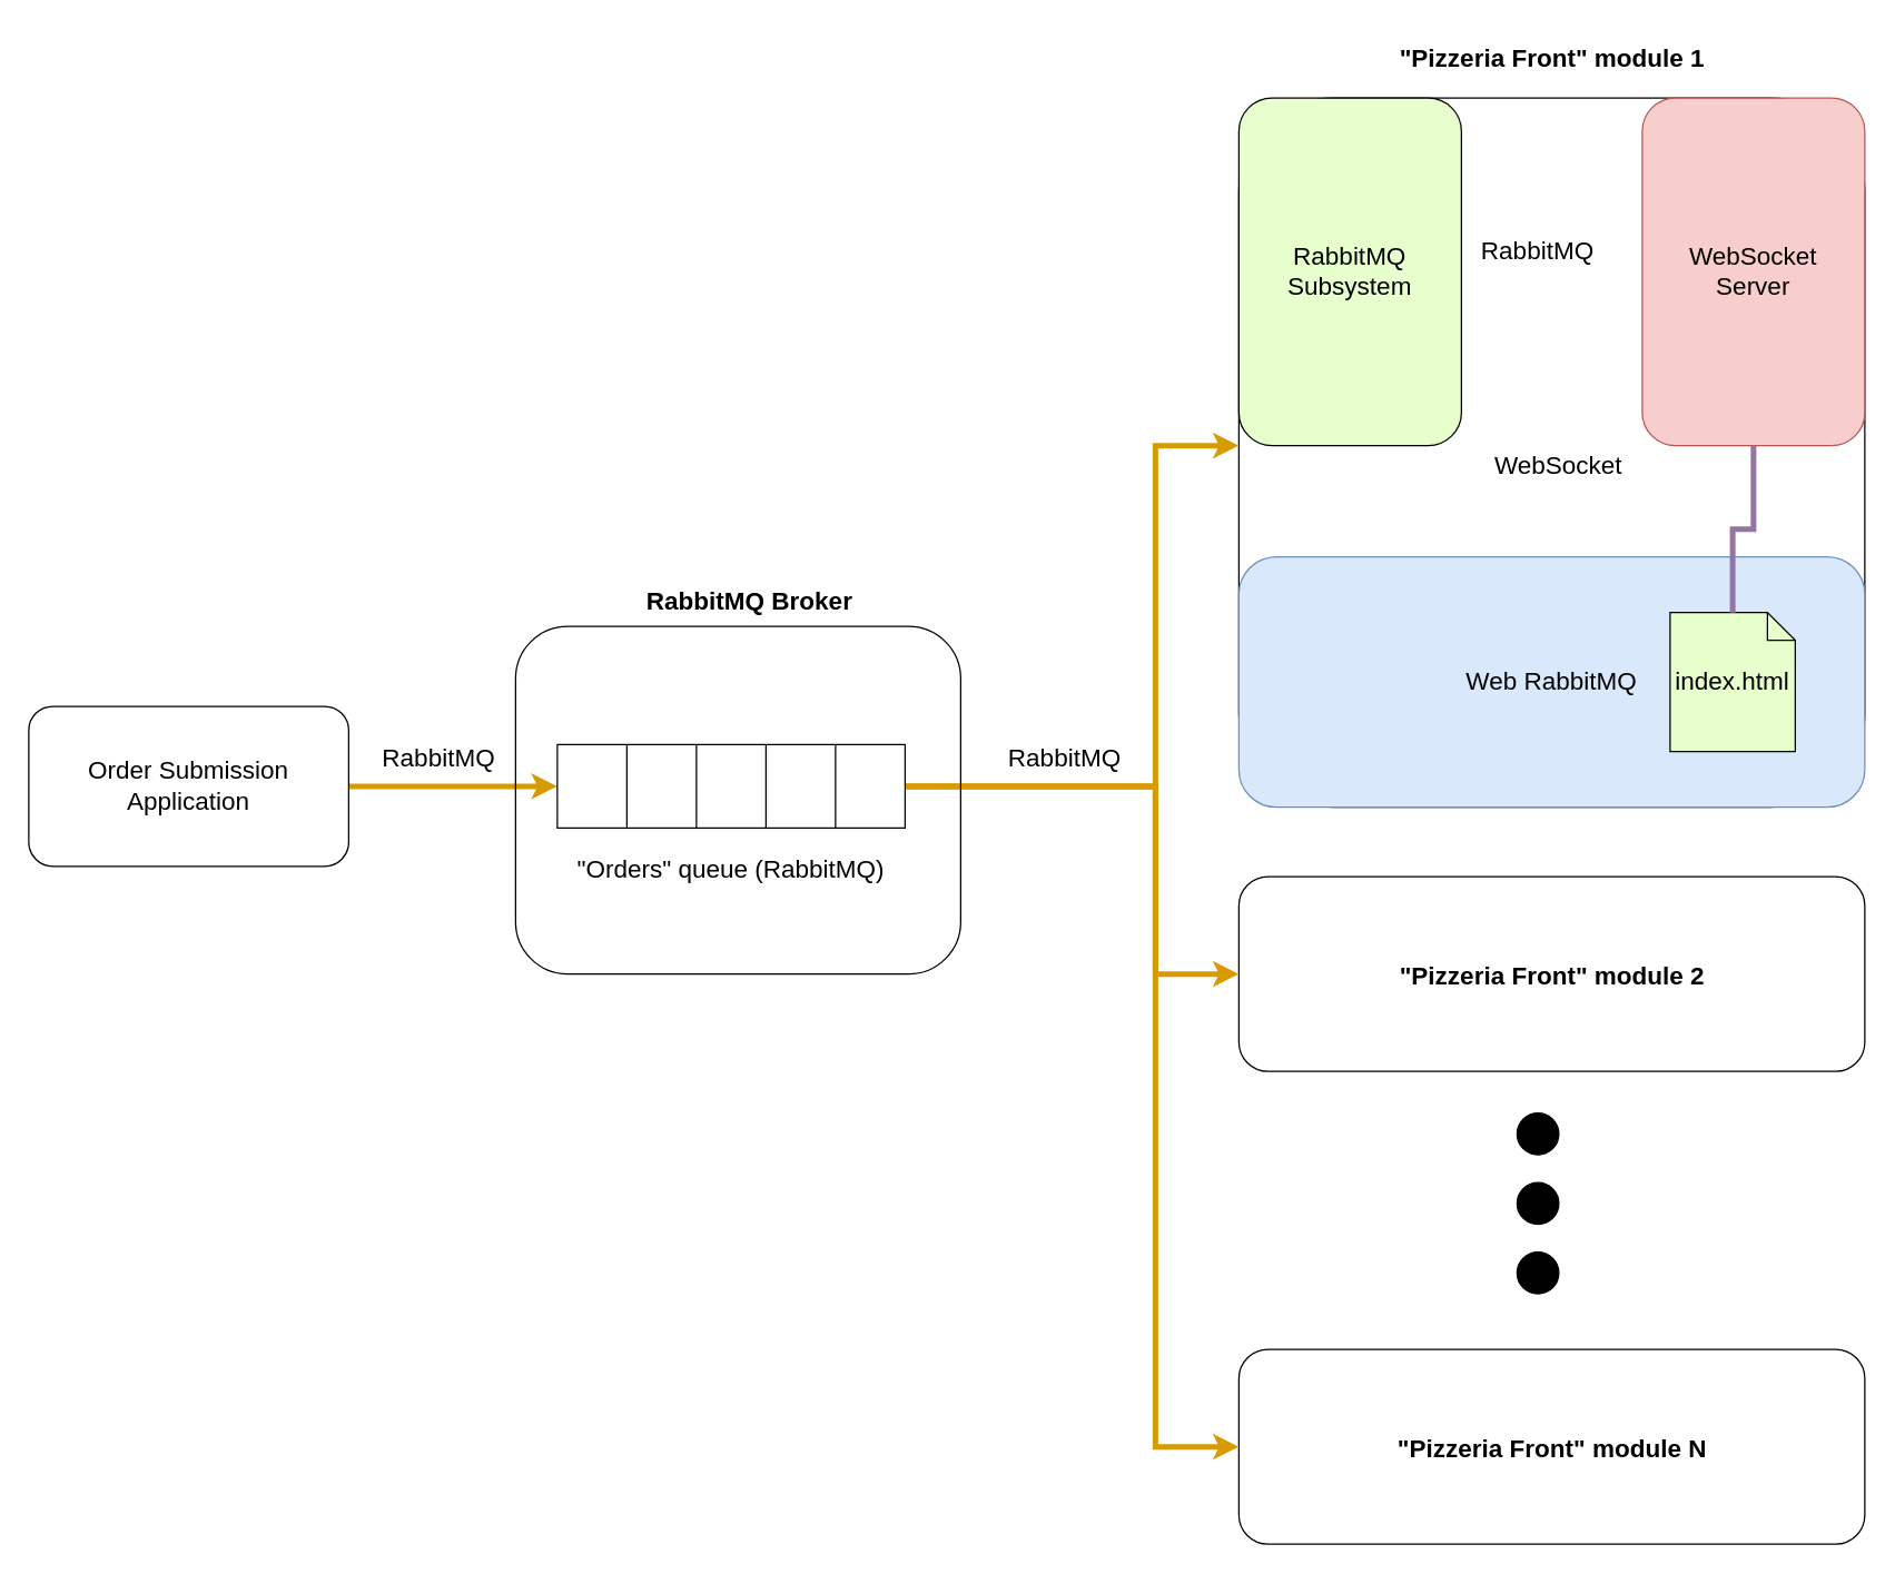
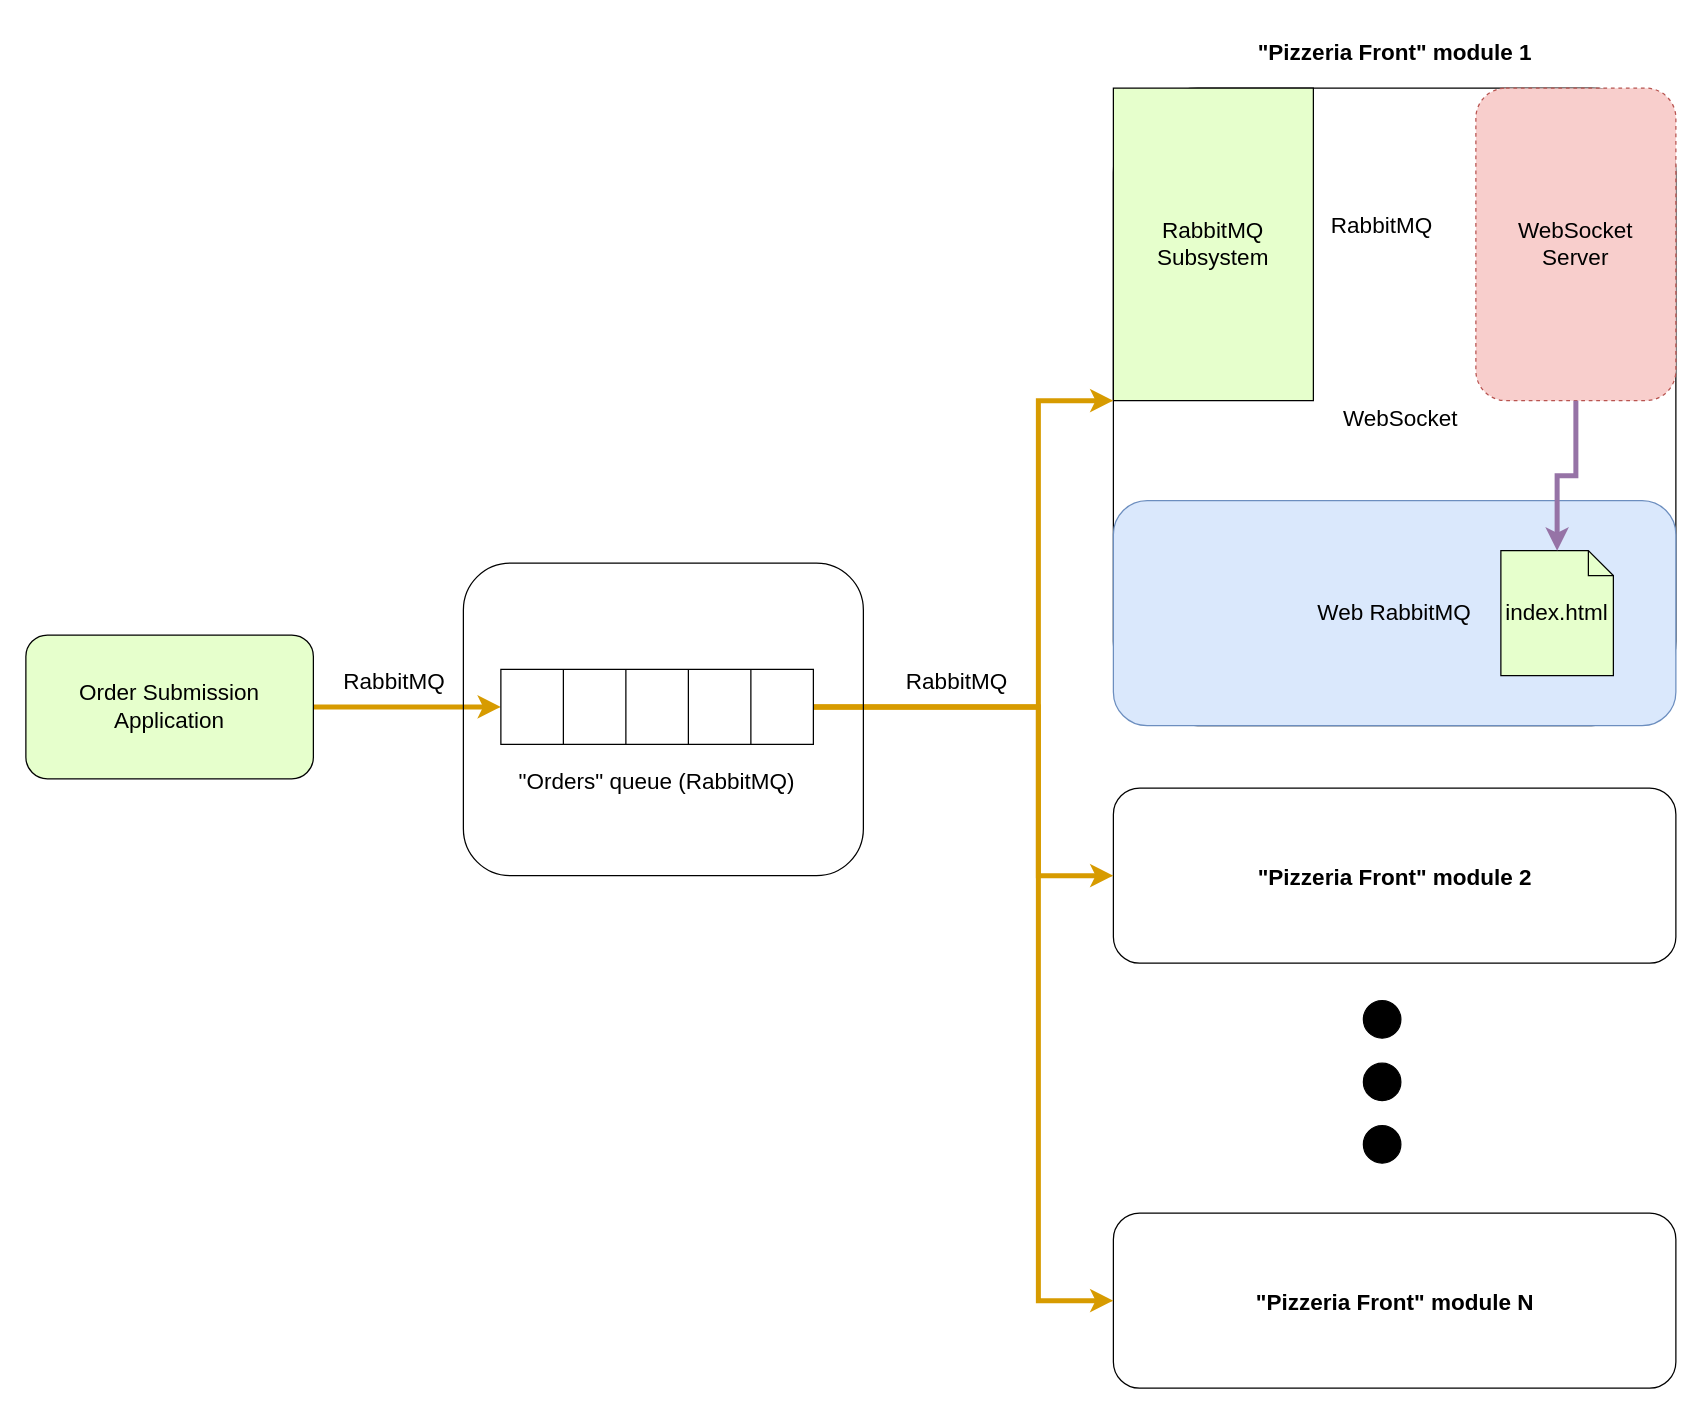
  <mxCell id="0" />
  <mxCell id="1" parent="0" />
  <mxCell id="2" value="" style="rounded=1;whiteSpace=wrap;html=1;fontSize=18;fillColor=default;" parent="1" vertex="1"><mxGeometry x="890" y="70" width="450" height="510" as="geometry" /></mxCell>
  <mxCell id="3" style="edgeStyle=orthogonalEdgeStyle;rounded=0;orthogonalLoop=1;jettySize=auto;html=1;entryX=0;entryY=0.5;entryDx=0;entryDy=0;fontSize=18;fillColor=#ffe6cc;strokeColor=#d79b00;strokeWidth=4;" parent="1" source="38" target="30" edge="1"><mxGeometry relative="1" as="geometry" /></mxCell>
  <mxCell id="4" value="RabbitMQ" style="text;html=1;strokeColor=none;fillColor=none;align=center;verticalAlign=middle;whiteSpace=wrap;rounded=0;fontSize=18;" parent="1" vertex="1"><mxGeometry x="270" y="530" width="90" height="30" as="geometry" /></mxCell>
- <mxCell id="5" value="RabbitMQ&lt;br&gt;Subsystem" style="rounded=1;whiteSpace=wrap;html=1;fontSize=18;fillColor=#E6FFCC;" parent="1" vertex="1"><mxGeometry x="890" y="70" width="160" height="250" as="geometry" /></mxCell>
- <mxCell id="6" value="WebSocket&lt;br&gt;Server" style="rounded=1;whiteSpace=wrap;html=1;fontSize=18;fillColor=#f8cecc;strokeColor=#b85450;" parent="1" vertex="1"><mxGeometry x="1180" y="70" width="160" height="250" as="geometry" /></mxCell>
+ <mxCell id="5" value="RabbitMQ&lt;br&gt;Subsystem" style="whiteSpace=wrap;html=1;fontSize=18;fillColor=#E6FFCC;rounded=0;" parent="1" vertex="1"><mxGeometry x="890" y="70" width="160" height="250" as="geometry" /></mxCell>
+ <mxCell id="6" value="WebSocket&lt;br&gt;Server" style="rounded=1;whiteSpace=wrap;html=1;fontSize=18;fillColor=#f8cecc;strokeColor=#b85450;dashed=1;" parent="1" vertex="1"><mxGeometry x="1180" y="70" width="160" height="250" as="geometry" /></mxCell>
  <mxCell id="7" value="RabbitMQ" style="text;html=1;strokeColor=none;fillColor=none;align=center;verticalAlign=middle;whiteSpace=wrap;rounded=0;fontSize=18;" parent="1" vertex="1"><mxGeometry x="720" y="530" width="90" height="30" as="geometry" /></mxCell>
  <mxCell id="8" style="edgeStyle=orthogonalEdgeStyle;rounded=0;orthogonalLoop=1;jettySize=auto;html=1;entryX=0;entryY=1;entryDx=0;entryDy=0;fontSize=18;fillColor=#ffe6cc;strokeColor=#d79b00;strokeWidth=4;exitX=1;exitY=0.5;exitDx=0;exitDy=0;" parent="1" source="30" target="5" edge="1"><mxGeometry relative="1" as="geometry"><mxPoint x="770" y="319.31" as="sourcePoint" /><mxPoint x="920" y="319.31" as="targetPoint" /><Array as="points"><mxPoint x="830" y="565" /><mxPoint x="830" y="320" /></Array></mxGeometry></mxCell>
  <mxCell id="9" value="RabbitMQ" style="text;html=1;strokeColor=none;fillColor=none;align=center;verticalAlign=middle;whiteSpace=wrap;rounded=0;fontSize=18;" parent="1" vertex="1"><mxGeometry x="1060" y="165" width="90" height="30" as="geometry" /></mxCell>
  <mxCell id="10" value="Web RabbitMQ" style="rounded=1;whiteSpace=wrap;html=1;fontSize=18;fillColor=#dae8fc;strokeColor=#6c8ebf;" parent="1" vertex="1"><mxGeometry x="890" y="400" width="450" height="180" as="geometry" /></mxCell>
  <mxCell id="11" value="index.html" style="shape=note;size=20;whiteSpace=wrap;html=1;rounded=1;fontSize=18;fillColor=#E6FFCC;" parent="1" vertex="1"><mxGeometry x="1200" y="440" width="90" height="100" as="geometry" /></mxCell>
- <mxCell id="12" style="edgeStyle=orthogonalEdgeStyle;rounded=0;orthogonalLoop=1;jettySize=auto;html=1;fontSize=18;fillColor=#e1d5e7;strokeColor=#9673a6;strokeWidth=4;exitX=0.5;exitY=1;exitDx=0;exitDy=0;endArrow=none;" parent="1" source="6" target="11" edge="1"><mxGeometry relative="1" as="geometry"><mxPoint x="1030" y="360" as="sourcePoint" /><mxPoint x="1190" y="360" as="targetPoint" /></mxGeometry></mxCell>
+ <mxCell id="12" style="edgeStyle=orthogonalEdgeStyle;rounded=0;orthogonalLoop=1;jettySize=auto;html=1;fontSize=18;fillColor=#e1d5e7;strokeColor=#9673a6;strokeWidth=4;exitX=0.5;exitY=1;exitDx=0;exitDy=0;" parent="1" source="6" target="11" edge="1"><mxGeometry relative="1" as="geometry"><mxPoint x="1030" y="360" as="sourcePoint" /><mxPoint x="1190" y="360" as="targetPoint" /></mxGeometry></mxCell>
  <mxCell id="13" value="WebSocket" style="text;html=1;strokeColor=none;fillColor=none;align=center;verticalAlign=middle;whiteSpace=wrap;rounded=0;fontSize=18;" parent="1" vertex="1"><mxGeometry x="1075" y="320" width="90" height="30" as="geometry" /></mxCell>
  <mxCell id="14" value="&lt;span style=&quot;font-size: 18px&quot;&gt;&quot;Pizzeria Front&quot; module 1&lt;/span&gt;" style="text;strokeColor=none;fillColor=none;html=1;fontSize=24;fontStyle=1;verticalAlign=middle;align=center;" parent="1" vertex="1"><mxGeometry x="997.5" y="20" width="235" height="40" as="geometry" /></mxCell>
  <mxCell id="15" value="" style="group" parent="1" vertex="1" connectable="0"><mxGeometry x="1090" y="800" width="30" height="130" as="geometry" /></mxCell>
  <mxCell id="16" value="" style="ellipse;whiteSpace=wrap;html=1;aspect=fixed;rounded=1;fontSize=18;fillColor=#000000;" parent="15" vertex="1"><mxGeometry width="30" height="30" as="geometry" /></mxCell>
  <mxCell id="17" value="" style="ellipse;whiteSpace=wrap;html=1;aspect=fixed;rounded=1;fontSize=18;fillColor=#000000;" parent="15" vertex="1"><mxGeometry y="50" width="30" height="30" as="geometry" /></mxCell>
  <mxCell id="18" value="" style="ellipse;whiteSpace=wrap;html=1;aspect=fixed;rounded=1;fontSize=18;fillColor=#000000;" parent="15" vertex="1"><mxGeometry y="100" width="30" height="30" as="geometry" /></mxCell>
  <mxCell id="19" value="" style="group;fillColor=default;" parent="1" vertex="1" connectable="0"><mxGeometry x="890" y="630" width="450" height="140" as="geometry" /></mxCell>
  <mxCell id="20" value="" style="rounded=1;whiteSpace=wrap;html=1;fontSize=18;fillColor=none;" parent="19" vertex="1"><mxGeometry width="450" height="140" as="geometry" /></mxCell>
  <mxCell id="21" value="&lt;span style=&quot;font-size: 18px&quot;&gt;&quot;Pizzeria Front&quot; module 2&lt;/span&gt;" style="text;strokeColor=none;fillColor=none;html=1;fontSize=24;fontStyle=1;verticalAlign=middle;align=center;" parent="19" vertex="1"><mxGeometry x="107.5" y="50" width="235" height="40" as="geometry" /></mxCell>
  <mxCell id="22" value="" style="group;fillColor=default;" parent="1" vertex="1" connectable="0"><mxGeometry x="890" y="970" width="450" height="140" as="geometry" /></mxCell>
  <mxCell id="23" value="" style="rounded=1;whiteSpace=wrap;html=1;fontSize=18;fillColor=none;" parent="22" vertex="1"><mxGeometry width="450" height="140" as="geometry" /></mxCell>
  <mxCell id="24" value="&lt;span style=&quot;font-size: 18px&quot;&gt;&quot;Pizzeria Front&quot; module N&lt;/span&gt;" style="text;strokeColor=none;fillColor=none;html=1;fontSize=24;fontStyle=1;verticalAlign=middle;align=center;" parent="22" vertex="1"><mxGeometry x="107.5" y="50" width="235" height="40" as="geometry" /></mxCell>
  <mxCell id="25" style="edgeStyle=orthogonalEdgeStyle;rounded=0;orthogonalLoop=1;jettySize=auto;html=1;entryX=0;entryY=0.5;entryDx=0;entryDy=0;fontSize=18;fillColor=#ffe6cc;strokeColor=#d79b00;strokeWidth=4;exitX=1;exitY=0.5;exitDx=0;exitDy=0;" parent="1" source="30" target="20" edge="1"><mxGeometry relative="1" as="geometry"><mxPoint x="730" y="200" as="sourcePoint" /><mxPoint x="900" y="205" as="targetPoint" /><Array as="points"><mxPoint x="830" y="565" /><mxPoint x="830" y="700" /></Array></mxGeometry></mxCell>
  <mxCell id="26" style="edgeStyle=orthogonalEdgeStyle;rounded=0;orthogonalLoop=1;jettySize=auto;html=1;entryX=0;entryY=0.5;entryDx=0;entryDy=0;fontSize=18;fillColor=#ffe6cc;strokeColor=#d79b00;strokeWidth=4;exitX=1;exitY=0.5;exitDx=0;exitDy=0;" parent="1" source="30" target="23" edge="1"><mxGeometry relative="1" as="geometry"><mxPoint x="740" y="200" as="sourcePoint" /><mxPoint x="760" y="920" as="targetPoint" /><Array as="points"><mxPoint x="830" y="565" /><mxPoint x="830" y="1040" /></Array></mxGeometry></mxCell>
  <mxCell id="27" value="" style="group" parent="1" vertex="1" connectable="0"><mxGeometry x="370" y="390" width="320" height="310" as="geometry" /></mxCell>
  <mxCell id="28" value="" style="rounded=1;whiteSpace=wrap;html=1;fontSize=18;fillColor=none;" parent="27" vertex="1"><mxGeometry y="60" width="320" height="250" as="geometry" /></mxCell>
  <mxCell id="29" value="" style="group" parent="27" vertex="1" connectable="0"><mxGeometry x="30" y="145" width="250" height="60" as="geometry" /></mxCell>
  <mxCell id="30" value="" style="rounded=0;whiteSpace=wrap;html=1;" parent="29" vertex="1"><mxGeometry width="250" height="60" as="geometry" /></mxCell>
  <mxCell id="31" value="" style="endArrow=none;html=1;rounded=0;" parent="29" source="30" edge="1"><mxGeometry width="50" height="50" relative="1" as="geometry"><mxPoint y="50" as="sourcePoint" /><mxPoint x="50" as="targetPoint" /><Array as="points"><mxPoint x="50" y="60" /></Array></mxGeometry></mxCell>
  <mxCell id="32" value="" style="endArrow=none;html=1;rounded=0;" parent="29" edge="1"><mxGeometry width="50" height="50" relative="1" as="geometry"><mxPoint x="100" y="60" as="sourcePoint" /><mxPoint x="100" as="targetPoint" /><Array as="points"><mxPoint x="100" y="60" /></Array></mxGeometry></mxCell>
  <mxCell id="33" value="" style="endArrow=none;html=1;rounded=0;" parent="29" edge="1"><mxGeometry width="50" height="50" relative="1" as="geometry"><mxPoint x="150" y="60" as="sourcePoint" /><mxPoint x="150" as="targetPoint" /><Array as="points"><mxPoint x="150" y="60" /></Array></mxGeometry></mxCell>
  <mxCell id="34" value="" style="endArrow=none;html=1;rounded=0;" parent="29" edge="1"><mxGeometry width="50" height="50" relative="1" as="geometry"><mxPoint x="200" y="60" as="sourcePoint" /><mxPoint x="200" as="targetPoint" /><Array as="points"><mxPoint x="200" y="20" /><mxPoint x="200" y="60" /></Array></mxGeometry></mxCell>
  <mxCell id="35" value="&quot;Orders&quot; queue (RabbitMQ)" style="text;html=1;strokeColor=none;fillColor=none;align=center;verticalAlign=middle;whiteSpace=wrap;rounded=0;fontSize=18;" parent="27" vertex="1"><mxGeometry x="25" y="220" width="260" height="30" as="geometry" /></mxCell>
- <mxCell id="36" value="&lt;font style=&quot;font-size: 18px&quot;&gt;RabbitMQ&amp;nbsp;&lt;/font&gt;&lt;span style=&quot;font-size: 18px&quot;&gt;Broker&lt;/span&gt;" style="text;strokeColor=none;fillColor=none;html=1;fontSize=24;fontStyle=1;verticalAlign=middle;align=center;" parent="27" vertex="1"><mxGeometry x="50" y="20" width="235" height="40" as="geometry" /></mxCell>
  <mxCell id="37" value="" style="group" parent="1" vertex="1" connectable="0"><mxGeometry x="20" y="390" width="235" height="232.5" as="geometry" /></mxCell>
- <mxCell id="38" value="Order Submission Application" style="rounded=1;whiteSpace=wrap;html=1;fontSize=18;" parent="37" vertex="1"><mxGeometry y="117.5" width="230" height="115" as="geometry" /></mxCell>
+ <mxCell id="38" value="Order Submission Application" style="rounded=1;whiteSpace=wrap;html=1;fontSize=18;fillColor=#e6ffcc;" parent="37" vertex="1"><mxGeometry y="117.5" width="230" height="115" as="geometry" /></mxCell>
